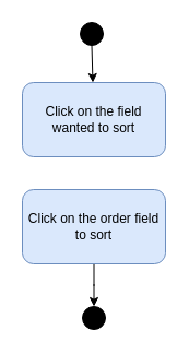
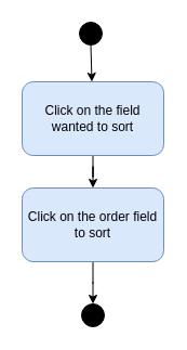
  <mxCell id="0" />
  <mxCell id="1" parent="0" />
  <mxCell id="2" value="" style="ellipse;whiteSpace=wrap;html=1;aspect=fixed;fillColor=#000000;" vertex="1" parent="1"><mxGeometry x="73" y="20" width="21" height="21" as="geometry" /></mxCell>
  <mxCell id="3" value="" style="endArrow=classic;html=1;exitX=0.5;exitY=1;exitDx=0;exitDy=0;" edge="1" parent="1" source="2" target="5"><mxGeometry width="50" height="50" relative="1" as="geometry"><mxPoint x="-204" y="226" as="sourcePoint" /><mxPoint x="84" y="127" as="targetPoint" /></mxGeometry></mxCell>
+ <mxCell id="4" style="edgeStyle=orthogonalEdgeStyle;rounded=0;orthogonalLoop=1;jettySize=auto;html=1;" edge="1" parent="1" source="5" target="7"><mxGeometry relative="1" as="geometry" /></mxCell>
  <mxCell id="5" value="Click on the field wanted to sort" style="rounded=1;whiteSpace=wrap;html=1;fillColor=#dae8fc;strokeColor=#6c8ebf;" vertex="1" parent="1"><mxGeometry x="20" y="75" width="131" height="68" as="geometry" /></mxCell>
  <mxCell id="6" style="edgeStyle=orthogonalEdgeStyle;rounded=0;orthogonalLoop=1;jettySize=auto;html=1;entryX=0.5;entryY=0;entryDx=0;entryDy=0;" edge="1" parent="1" source="7" target="8"><mxGeometry relative="1" as="geometry" /></mxCell>
  <mxCell id="7" value="Click on the order field to sort" style="rounded=1;whiteSpace=wrap;html=1;fillColor=#dae8fc;strokeColor=#6c8ebf;" vertex="1" parent="1"><mxGeometry x="20" y="173" width="131" height="68" as="geometry" /></mxCell>
  <mxCell id="8" value="" style="ellipse;whiteSpace=wrap;html=1;aspect=fixed;fillColor=#000000;" vertex="1" parent="1"><mxGeometry x="75" y="280" width="21" height="21" as="geometry" /></mxCell>
